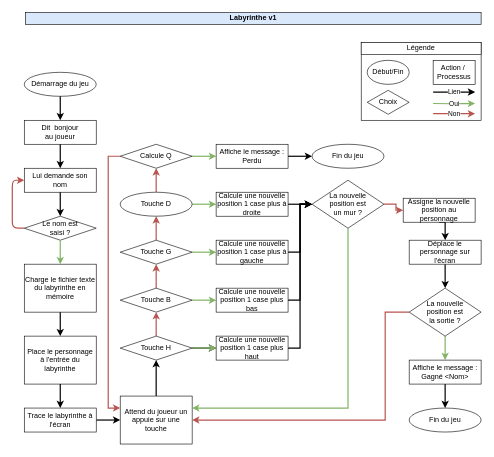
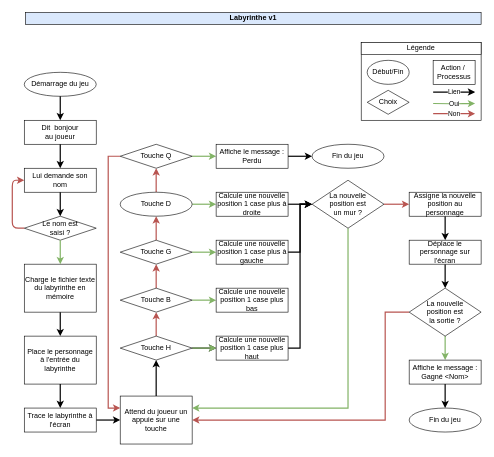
  <mxCell id="0" />
  <mxCell id="1" parent="0" />
  <mxCell id="2" value="Démarrage du jeu" style="ellipse;whiteSpace=wrap;html=1;" parent="1" vertex="1"><mxGeometry x="40" y="120" width="120" height="40" as="geometry" /></mxCell>
  <mxCell id="3" value="Dit&amp;nbsp; bonjour&lt;br&gt;au joueur" style="rounded=0;whiteSpace=wrap;html=1;" parent="1" vertex="1"><mxGeometry x="40" y="200" width="120" height="40" as="geometry" /></mxCell>
  <mxCell id="4" value="Lui demande son nom" style="rounded=0;whiteSpace=wrap;html=1;" parent="1" vertex="1"><mxGeometry x="40" y="280" width="120" height="40" as="geometry" /></mxCell>
  <mxCell id="5" value="Le nom est &lt;br&gt;saisi ?" style="rhombus;whiteSpace=wrap;html=1;" parent="1" vertex="1"><mxGeometry x="40" y="360" width="120" height="40" as="geometry" /></mxCell>
  <mxCell id="6" value="" style="endArrow=classic;html=1;exitX=0;exitY=0.5;exitDx=0;exitDy=0;entryX=0;entryY=0.5;entryDx=0;entryDy=0;strokeWidth=2;fillColor=#f8cecc;strokeColor=#b85450;" parent="1" source="5" target="4" edge="1"><mxGeometry width="50" height="50" relative="1" as="geometry"><mxPoint x="40" y="470" as="sourcePoint" /><mxPoint x="90" y="420" as="targetPoint" /><Array as="points"><mxPoint x="20" y="380" /><mxPoint x="20" y="300" /></Array></mxGeometry></mxCell>
  <mxCell id="7" value="" style="endArrow=classic;html=1;strokeWidth=2;exitX=0.5;exitY=1;exitDx=0;exitDy=0;entryX=0.5;entryY=0;entryDx=0;entryDy=0;" parent="1" source="2" target="3" edge="1"><mxGeometry width="50" height="50" relative="1" as="geometry"><mxPoint x="240" y="230" as="sourcePoint" /><mxPoint x="290" y="180" as="targetPoint" /></mxGeometry></mxCell>
  <mxCell id="8" value="" style="endArrow=classic;html=1;strokeWidth=2;exitX=0.5;exitY=1;exitDx=0;exitDy=0;entryX=0.5;entryY=0;entryDx=0;entryDy=0;" parent="1" source="4" target="5" edge="1"><mxGeometry width="50" height="50" relative="1" as="geometry"><mxPoint x="110" y="170" as="sourcePoint" /><mxPoint x="110" y="210" as="targetPoint" /></mxGeometry></mxCell>
  <mxCell id="9" value="" style="endArrow=classic;html=1;strokeWidth=2;exitX=0.5;exitY=1;exitDx=0;exitDy=0;entryX=0.5;entryY=0;entryDx=0;entryDy=0;" parent="1" source="3" target="4" edge="1"><mxGeometry width="50" height="50" relative="1" as="geometry"><mxPoint x="120" y="180" as="sourcePoint" /><mxPoint x="120" y="220" as="targetPoint" /></mxGeometry></mxCell>
  <mxCell id="10" value="Charge le fichier texte du labyrinthe en mémoire" style="rounded=0;whiteSpace=wrap;html=1;" parent="1" vertex="1"><mxGeometry x="40" y="440" width="120" height="80" as="geometry" /></mxCell>
  <mxCell id="11" value="Place le personnage à l'entrée du labyrinthe" style="rounded=0;whiteSpace=wrap;html=1;" parent="1" vertex="1"><mxGeometry x="40" y="560" width="120" height="80" as="geometry" /></mxCell>
  <mxCell id="12" style="edgeStyle=orthogonalEdgeStyle;rounded=0;orthogonalLoop=1;jettySize=auto;html=1;entryX=0;entryY=0.5;entryDx=0;entryDy=0;strokeWidth=2;" parent="1" source="13" target="18" edge="1"><mxGeometry relative="1" as="geometry" /></mxCell>
  <mxCell id="13" value="Trace le labyrinthe à l'écran" style="rounded=0;whiteSpace=wrap;html=1;" parent="1" vertex="1"><mxGeometry x="40" y="680" width="120" height="40" as="geometry" /></mxCell>
  <mxCell id="14" value="" style="endArrow=classic;html=1;strokeWidth=2;exitX=0.5;exitY=1;exitDx=0;exitDy=0;entryX=0.5;entryY=0;entryDx=0;entryDy=0;" parent="1" source="11" target="13" edge="1"><mxGeometry width="50" height="50" relative="1" as="geometry"><mxPoint x="110" y="330" as="sourcePoint" /><mxPoint x="110" y="370" as="targetPoint" /></mxGeometry></mxCell>
  <mxCell id="15" value="" style="endArrow=classic;html=1;strokeWidth=2;exitX=0.5;exitY=1;exitDx=0;exitDy=0;entryX=0.5;entryY=0;entryDx=0;entryDy=0;" parent="1" source="10" target="11" edge="1"><mxGeometry width="50" height="50" relative="1" as="geometry"><mxPoint x="120" y="340" as="sourcePoint" /><mxPoint x="120" y="380" as="targetPoint" /></mxGeometry></mxCell>
  <mxCell id="16" value="" style="endArrow=classic;html=1;strokeWidth=2;exitX=0.5;exitY=1;exitDx=0;exitDy=0;entryX=0.5;entryY=0;entryDx=0;entryDy=0;fillColor=#d5e8d4;strokeColor=#82b366;" parent="1" source="5" target="10" edge="1"><mxGeometry width="50" height="50" relative="1" as="geometry"><mxPoint x="130" y="350" as="sourcePoint" /><mxPoint x="130" y="390" as="targetPoint" /></mxGeometry></mxCell>
  <mxCell id="17" style="edgeStyle=orthogonalEdgeStyle;rounded=0;orthogonalLoop=1;jettySize=auto;html=1;exitX=0.5;exitY=0;exitDx=0;exitDy=0;entryX=0.5;entryY=1;entryDx=0;entryDy=0;strokeWidth=2;" parent="1" source="18" target="22" edge="1"><mxGeometry relative="1" as="geometry" /></mxCell>
  <mxCell id="18" value="Attend du joueur un appuie sur une touche" style="rounded=0;whiteSpace=wrap;html=1;" parent="1" vertex="1"><mxGeometry x="200" y="660" width="120" height="80" as="geometry" /></mxCell>
  <mxCell id="19" style="edgeStyle=orthogonalEdgeStyle;rounded=0;orthogonalLoop=1;jettySize=auto;html=1;entryX=0.5;entryY=1;entryDx=0;entryDy=0;strokeWidth=2;fillColor=#f8cecc;strokeColor=#b85450;" parent="1" source="22" target="27" edge="1"><mxGeometry relative="1" as="geometry" /></mxCell>
  <mxCell id="20" style="edgeStyle=orthogonalEdgeStyle;rounded=0;orthogonalLoop=1;jettySize=auto;html=1;entryX=0;entryY=0.5;entryDx=0;entryDy=0;strokeWidth=2;" parent="1" source="22" target="24" edge="1"><mxGeometry relative="1" as="geometry" /></mxCell>
  <mxCell id="21" value="" style="edgeStyle=orthogonalEdgeStyle;rounded=0;orthogonalLoop=1;jettySize=auto;html=1;strokeWidth=2;fillColor=#d5e8d4;strokeColor=#82b366;" parent="1" source="22" target="24" edge="1"><mxGeometry relative="1" as="geometry" /></mxCell>
  <mxCell id="22" value="Touche H" style="rhombus;whiteSpace=wrap;html=1;" parent="1" vertex="1"><mxGeometry x="200" y="560" width="120" height="40" as="geometry" /></mxCell>
  <mxCell id="23" style="edgeStyle=orthogonalEdgeStyle;rounded=0;orthogonalLoop=1;jettySize=auto;html=1;strokeWidth=2;" parent="1" source="24" edge="1"><mxGeometry relative="1" as="geometry"><mxPoint x="520" y="340" as="targetPoint" /><Array as="points"><mxPoint x="500" y="580" /><mxPoint x="500" y="340" /></Array></mxGeometry></mxCell>
  <mxCell id="24" value="Calcule une nouvelle position 1 case plus haut" style="rounded=0;whiteSpace=wrap;html=1;" parent="1" vertex="1"><mxGeometry x="360" y="560" width="120" height="40" as="geometry" /></mxCell>
  <mxCell id="25" style="edgeStyle=orthogonalEdgeStyle;rounded=0;orthogonalLoop=1;jettySize=auto;html=1;entryX=0.5;entryY=1;entryDx=0;entryDy=0;strokeWidth=2;fillColor=#f8cecc;strokeColor=#b85450;" parent="1" source="27" target="32" edge="1"><mxGeometry relative="1" as="geometry" /></mxCell>
  <mxCell id="26" style="edgeStyle=orthogonalEdgeStyle;rounded=0;orthogonalLoop=1;jettySize=auto;html=1;entryX=0;entryY=0.5;entryDx=0;entryDy=0;strokeWidth=2;fillColor=#d5e8d4;strokeColor=#82b366;" parent="1" source="27" target="29" edge="1"><mxGeometry relative="1" as="geometry" /></mxCell>
  <mxCell id="27" value="Touche B" style="rhombus;whiteSpace=wrap;html=1;" parent="1" vertex="1"><mxGeometry x="200" y="480" width="120" height="40" as="geometry" /></mxCell>
- <mxCell id="28" style="edgeStyle=orthogonalEdgeStyle;rounded=0;orthogonalLoop=1;jettySize=auto;html=1;entryX=0;entryY=0.5;entryDx=0;entryDy=0;strokeWidth=2;" parent="1" source="29" target="51" edge="1"><mxGeometry relative="1" as="geometry" /></mxCell>
  <mxCell id="29" value="Calcule une nouvelle position 1 case plus bas" style="rounded=0;whiteSpace=wrap;html=1;" parent="1" vertex="1"><mxGeometry x="360" y="480" width="120" height="40" as="geometry" /></mxCell>
  <mxCell id="30" style="edgeStyle=orthogonalEdgeStyle;rounded=0;orthogonalLoop=1;jettySize=auto;html=1;entryX=0.5;entryY=1;entryDx=0;entryDy=0;strokeWidth=2;fillColor=#f8cecc;strokeColor=#b85450;" parent="1" source="32" target="37" edge="1"><mxGeometry relative="1" as="geometry" /></mxCell>
  <mxCell id="31" style="edgeStyle=orthogonalEdgeStyle;rounded=0;orthogonalLoop=1;jettySize=auto;html=1;entryX=0;entryY=0.5;entryDx=0;entryDy=0;strokeWidth=2;fillColor=#d5e8d4;strokeColor=#82b366;" parent="1" source="32" target="34" edge="1"><mxGeometry relative="1" as="geometry" /></mxCell>
  <mxCell id="32" value="Touche G" style="rhombus;whiteSpace=wrap;html=1;" parent="1" vertex="1"><mxGeometry x="200" y="400" width="120" height="40" as="geometry" /></mxCell>
  <mxCell id="33" style="edgeStyle=orthogonalEdgeStyle;rounded=0;orthogonalLoop=1;jettySize=auto;html=1;entryX=0;entryY=0.5;entryDx=0;entryDy=0;strokeWidth=2;" parent="1" source="34" target="51" edge="1"><mxGeometry relative="1" as="geometry" /></mxCell>
  <mxCell id="34" value="Calcule une nouvelle position 1 case plus à gauche" style="rounded=0;whiteSpace=wrap;html=1;" parent="1" vertex="1"><mxGeometry x="360" y="400" width="120" height="40" as="geometry" /></mxCell>
  <mxCell id="35" style="edgeStyle=orthogonalEdgeStyle;rounded=0;orthogonalLoop=1;jettySize=auto;html=1;entryX=0.5;entryY=1;entryDx=0;entryDy=0;strokeWidth=2;fillColor=#f8cecc;strokeColor=#b85450;" parent="1" source="37" target="42" edge="1"><mxGeometry relative="1" as="geometry" /></mxCell>
  <mxCell id="36" style="edgeStyle=orthogonalEdgeStyle;rounded=0;orthogonalLoop=1;jettySize=auto;html=1;entryX=0;entryY=0.5;entryDx=0;entryDy=0;strokeWidth=2;fillColor=#d5e8d4;strokeColor=#82b366;" parent="1" source="37" target="39" edge="1"><mxGeometry relative="1" as="geometry" /></mxCell>
  <mxCell id="37" value="Touche D" style="ellipse;whiteSpace=wrap;html=1;" parent="1" vertex="1"><mxGeometry x="200" y="320" width="120" height="40" as="geometry" /></mxCell>
  <mxCell id="38" style="edgeStyle=orthogonalEdgeStyle;rounded=0;orthogonalLoop=1;jettySize=auto;html=1;entryX=0;entryY=0.5;entryDx=0;entryDy=0;strokeWidth=2;" parent="1" source="39" target="51" edge="1"><mxGeometry relative="1" as="geometry" /></mxCell>
  <mxCell id="39" value="Calcule une nouvelle position 1 case plus à droite" style="rounded=0;whiteSpace=wrap;html=1;" parent="1" vertex="1"><mxGeometry x="360" y="320" width="120" height="40" as="geometry" /></mxCell>
  <mxCell id="40" style="edgeStyle=orthogonalEdgeStyle;rounded=0;orthogonalLoop=1;jettySize=auto;html=1;entryX=0;entryY=0.5;entryDx=0;entryDy=0;strokeWidth=2;fillColor=#d5e8d4;strokeColor=#82b366;" parent="1" source="42" target="44" edge="1"><mxGeometry relative="1" as="geometry" /></mxCell>
  <mxCell id="41" style="edgeStyle=orthogonalEdgeStyle;rounded=0;orthogonalLoop=1;jettySize=auto;html=1;entryX=0;entryY=0.25;entryDx=0;entryDy=0;strokeWidth=2;fillColor=#f8cecc;strokeColor=#b85450;" edge="1" parent="1" source="42" target="18"><mxGeometry relative="1" as="geometry"><Array as="points"><mxPoint x="180" y="260" /><mxPoint x="180" y="680" /></Array></mxGeometry></mxCell>
- <mxCell id="42" value="Calcule Q" style="rhombus;whiteSpace=wrap;html=1;" parent="1" vertex="1"><mxGeometry x="200" y="240" width="120" height="40" as="geometry" /></mxCell>
+ <mxCell id="42" value="Touche Q" style="rhombus;whiteSpace=wrap;html=1;" parent="1" vertex="1"><mxGeometry x="200" y="240" width="120" height="40" as="geometry" /></mxCell>
  <mxCell id="43" style="edgeStyle=orthogonalEdgeStyle;rounded=0;orthogonalLoop=1;jettySize=auto;html=1;entryX=0;entryY=0.5;entryDx=0;entryDy=0;strokeWidth=2;" parent="1" source="44" target="45" edge="1"><mxGeometry relative="1" as="geometry" /></mxCell>
  <mxCell id="44" value="Affiche le message :&lt;br&gt;Perdu" style="rounded=0;whiteSpace=wrap;html=1;" parent="1" vertex="1"><mxGeometry x="360" y="240" width="120" height="40" as="geometry" /></mxCell>
  <mxCell id="45" value="Fin du jeu" style="ellipse;whiteSpace=wrap;html=1;" parent="1" vertex="1"><mxGeometry x="520" y="240" width="120" height="40" as="geometry" /></mxCell>
  <mxCell id="46" style="edgeStyle=orthogonalEdgeStyle;rounded=0;orthogonalLoop=1;jettySize=auto;html=1;entryX=0.5;entryY=0;entryDx=0;entryDy=0;strokeWidth=2;exitX=0.5;exitY=1;exitDx=0;exitDy=0;" parent="1" source="59" target="54" edge="1"><mxGeometry relative="1" as="geometry" /></mxCell>
  <mxCell id="47" style="edgeStyle=orthogonalEdgeStyle;rounded=0;orthogonalLoop=1;jettySize=auto;html=1;entryX=0.5;entryY=0;entryDx=0;entryDy=0;strokeWidth=2;exitX=0.5;exitY=1;exitDx=0;exitDy=0;" parent="1" source="48" target="59" edge="1"><mxGeometry relative="1" as="geometry" /></mxCell>
- <mxCell id="48" value="Assigne la nouvelle position au personnage" style="rounded=0;whiteSpace=wrap;html=1;" parent="1" vertex="1"><mxGeometry x="672" y="330" width="120" height="40" as="geometry" /></mxCell>
+ <mxCell id="48" value="Assigne la nouvelle position au personnage" style="rounded=0;whiteSpace=wrap;html=1;" parent="1" vertex="1"><mxGeometry x="682" y="320" width="120" height="40" as="geometry" /></mxCell>
  <mxCell id="49" style="edgeStyle=orthogonalEdgeStyle;rounded=0;orthogonalLoop=1;jettySize=auto;html=1;entryX=0;entryY=0.5;entryDx=0;entryDy=0;strokeWidth=2;fillColor=#f8cecc;strokeColor=#b85450;" parent="1" source="51" target="48" edge="1"><mxGeometry relative="1" as="geometry" /></mxCell>
  <mxCell id="50" style="edgeStyle=orthogonalEdgeStyle;rounded=0;orthogonalLoop=1;jettySize=auto;html=1;entryX=1;entryY=0.25;entryDx=0;entryDy=0;strokeWidth=2;fillColor=#d5e8d4;strokeColor=#82b366;exitX=0.5;exitY=1;exitDx=0;exitDy=0;" parent="1" source="51" target="18" edge="1"><mxGeometry relative="1" as="geometry" /></mxCell>
  <mxCell id="51" value="La nouvelle&lt;br&gt;position est&lt;br&gt;un mur ?" style="rhombus;whiteSpace=wrap;html=1;" parent="1" vertex="1"><mxGeometry x="520" y="300" width="120" height="80" as="geometry" /></mxCell>
  <mxCell id="52" style="edgeStyle=orthogonalEdgeStyle;rounded=0;orthogonalLoop=1;jettySize=auto;html=1;entryX=0.5;entryY=0;entryDx=0;entryDy=0;strokeWidth=2;fillColor=#d5e8d4;strokeColor=#82b366;" parent="1" source="54" target="58" edge="1"><mxGeometry relative="1" as="geometry" /></mxCell>
  <mxCell id="53" style="edgeStyle=orthogonalEdgeStyle;rounded=0;orthogonalLoop=1;jettySize=auto;html=1;entryX=1;entryY=0.5;entryDx=0;entryDy=0;strokeWidth=2;fillColor=#f8cecc;strokeColor=#b85450;" edge="1" parent="1" source="54" target="18"><mxGeometry relative="1" as="geometry"><Array as="points"><mxPoint x="642" y="520" /><mxPoint x="642" y="700" /></Array></mxGeometry></mxCell>
  <mxCell id="54" value="La nouvelle&lt;br&gt;position est&lt;br&gt;la sortie ?" style="rhombus;whiteSpace=wrap;html=1;" parent="1" vertex="1"><mxGeometry x="682" y="480" width="120" height="80" as="geometry" /></mxCell>
  <mxCell id="55" value="Fin du jeu" style="ellipse;whiteSpace=wrap;html=1;" parent="1" vertex="1"><mxGeometry x="682" y="680" width="120" height="40" as="geometry" /></mxCell>
  <mxCell id="56" style="edgeStyle=orthogonalEdgeStyle;rounded=0;orthogonalLoop=1;jettySize=auto;html=1;exitX=0.5;exitY=1;exitDx=0;exitDy=0;strokeWidth=2;" parent="1" source="55" target="55" edge="1"><mxGeometry relative="1" as="geometry" /></mxCell>
  <mxCell id="57" style="edgeStyle=orthogonalEdgeStyle;rounded=0;orthogonalLoop=1;jettySize=auto;html=1;entryX=0.5;entryY=0;entryDx=0;entryDy=0;strokeWidth=2;" parent="1" source="58" target="55" edge="1"><mxGeometry relative="1" as="geometry" /></mxCell>
  <mxCell id="58" value="Affiche le message :&lt;br&gt;Gagné &amp;lt;Nom&amp;gt;" style="rounded=0;whiteSpace=wrap;html=1;" parent="1" vertex="1"><mxGeometry x="682" y="600" width="120" height="40" as="geometry" /></mxCell>
  <mxCell id="59" value="Déplace le personnage sur l'écran" style="rounded=0;whiteSpace=wrap;html=1;" parent="1" vertex="1"><mxGeometry x="682" y="400" width="120" height="40" as="geometry" /></mxCell>
  <mxCell id="60" value="Labyrinthe v1" style="text;html=1;strokeColor=#000000;fillColor=#dae8fc;align=center;verticalAlign=middle;whiteSpace=wrap;rounded=0;fontStyle=1" parent="1" vertex="1"><mxGeometry x="42" y="20" width="760" height="20" as="geometry" /></mxCell>
  <mxCell id="61" value="" style="rounded=0;whiteSpace=wrap;html=1;strokeColor=#000000;" parent="1" vertex="1"><mxGeometry x="602" y="70" width="200" height="130" as="geometry" /></mxCell>
  <mxCell id="62" value="Début/Fin" style="ellipse;whiteSpace=wrap;html=1;" parent="1" vertex="1"><mxGeometry x="612" y="100" width="70" height="40" as="geometry" /></mxCell>
  <mxCell id="63" value="Action /&amp;nbsp;&lt;br&gt;Processus" style="rounded=0;whiteSpace=wrap;html=1;" parent="1" vertex="1"><mxGeometry x="722" y="100" width="70" height="40" as="geometry" /></mxCell>
  <mxCell id="64" value="Choix" style="rhombus;whiteSpace=wrap;html=1;strokeColor=#000000;" parent="1" vertex="1"><mxGeometry x="612" y="150" width="70" height="40" as="geometry" /></mxCell>
  <mxCell id="65" value="Lien" style="endArrow=classic;html=1;strokeWidth=2;" parent="1" edge="1"><mxGeometry width="50" height="50" relative="1" as="geometry"><mxPoint x="722" y="153" as="sourcePoint" /><mxPoint x="792" y="153" as="targetPoint" /></mxGeometry></mxCell>
  <mxCell id="66" value="Légende" style="rounded=0;whiteSpace=wrap;html=1;strokeColor=#000000;" parent="1" vertex="1"><mxGeometry x="602" y="70" width="200" height="20" as="geometry" /></mxCell>
  <mxCell id="67" value="Oui" style="endArrow=classic;html=1;strokeWidth=2;fillColor=#d5e8d4;strokeColor=#82b366;" parent="1" edge="1"><mxGeometry width="50" height="50" relative="1" as="geometry"><mxPoint x="722" y="172" as="sourcePoint" /><mxPoint x="792" y="172" as="targetPoint" /><Array as="points"><mxPoint x="762" y="172.5" /></Array></mxGeometry></mxCell>
  <mxCell id="68" value="Non" style="endArrow=classic;html=1;strokeWidth=2;fillColor=#f8cecc;strokeColor=#b85450;" parent="1" edge="1"><mxGeometry width="50" height="50" relative="1" as="geometry"><mxPoint x="722" y="189" as="sourcePoint" /><mxPoint x="792" y="189" as="targetPoint" /></mxGeometry></mxCell>
